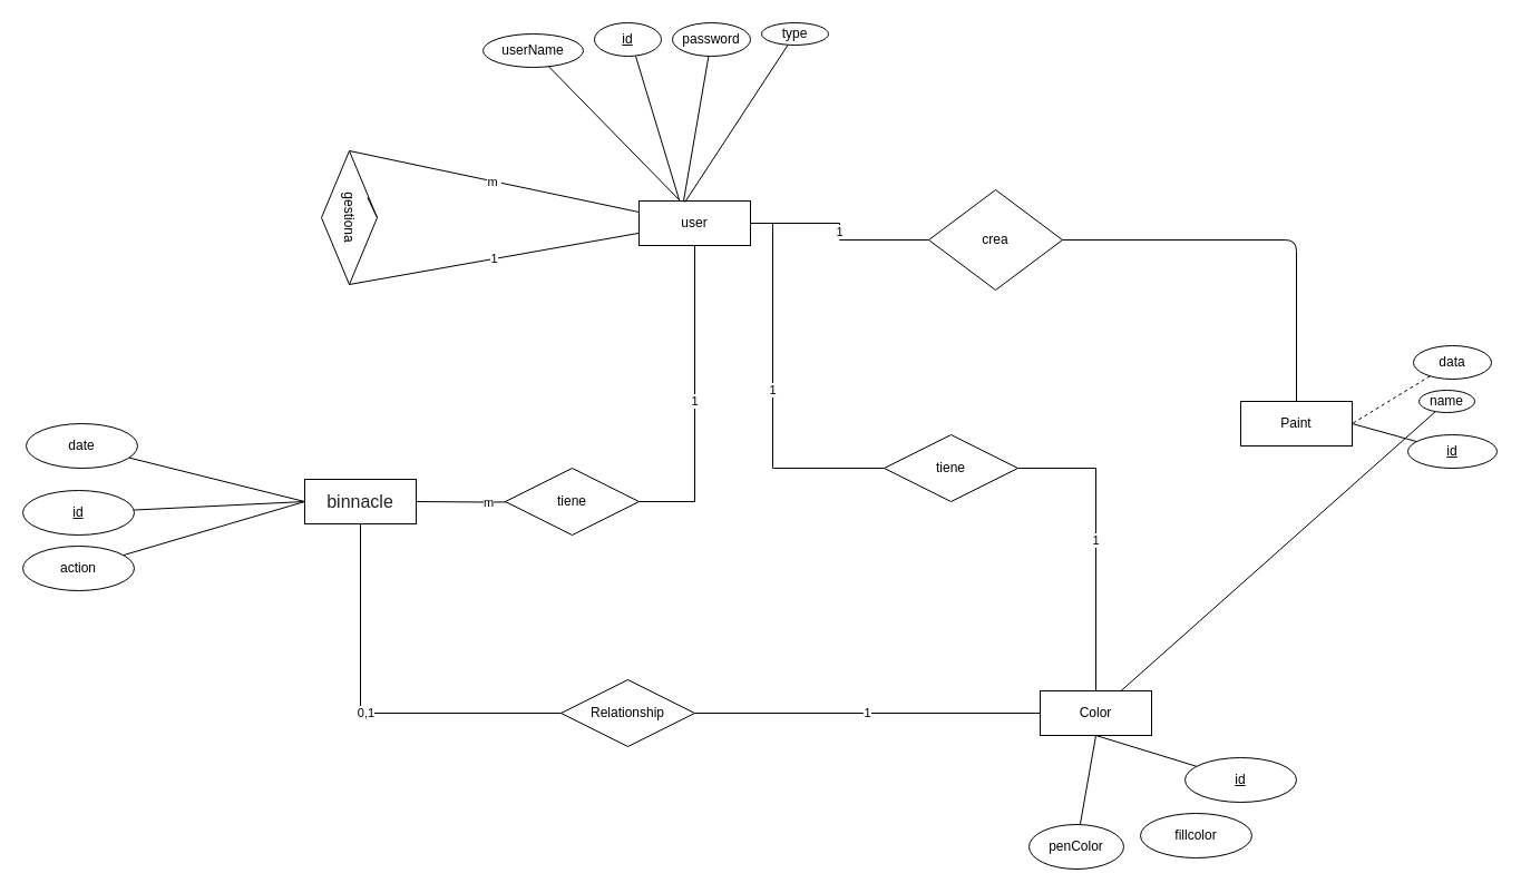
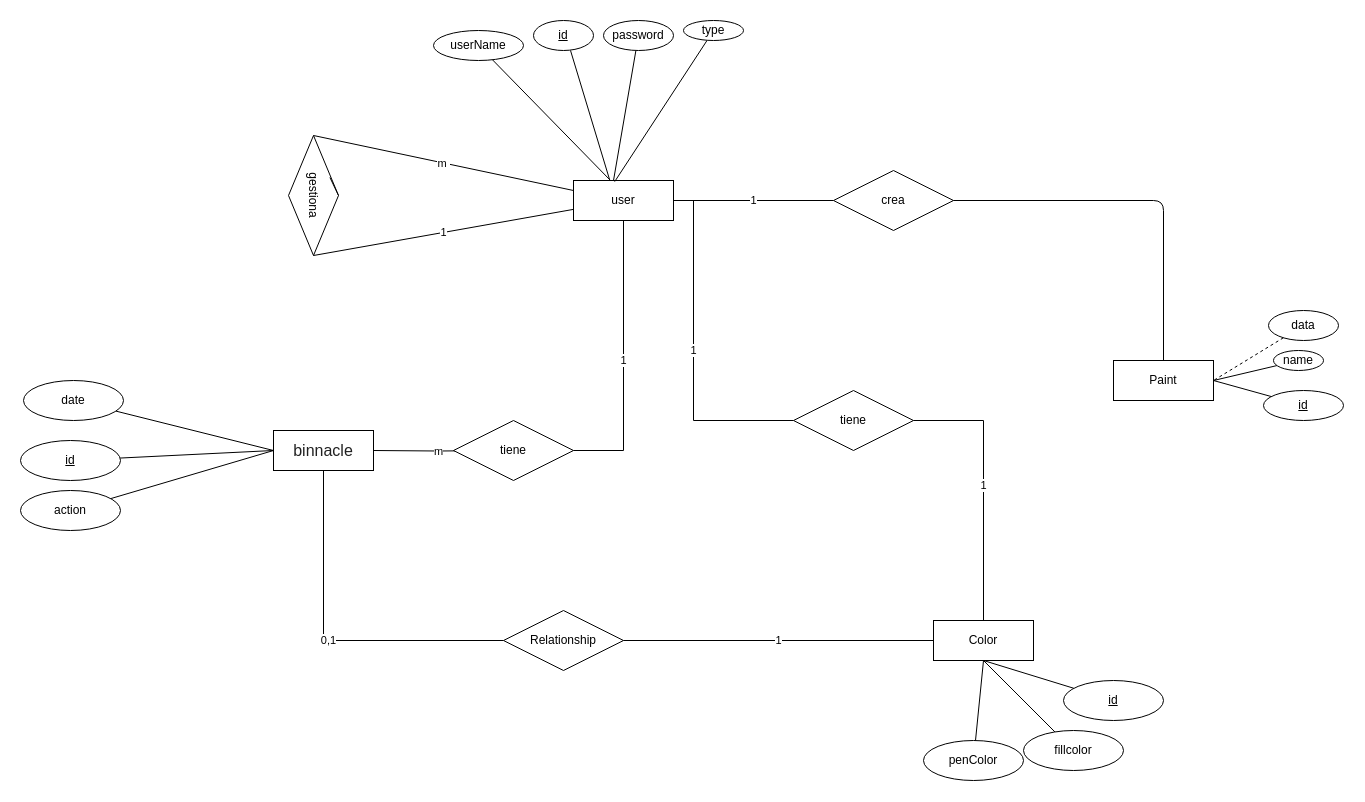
  <mxCell id="0" />
  <mxCell id="1" parent="0" />
  <mxCell id="2" value="&lt;font style=&quot;vertical-align: inherit&quot;&gt;&lt;font style=&quot;vertical-align: inherit&quot;&gt;1&lt;/font&gt;&lt;/font&gt;" style="rounded=0;orthogonalLoop=1;jettySize=auto;html=1;endArrow=none;endFill=0;entryX=1;entryY=0.5;entryDx=0;entryDy=0;" parent="1" source="7" target="11" edge="1"><mxGeometry relative="1" as="geometry"><mxPoint x="623" as="targetPoint" y="350" /></mxGeometry></mxCell>
  <mxCell id="3" value="&lt;font style=&quot;vertical-align: inherit&quot;&gt;&lt;font style=&quot;vertical-align: inherit&quot;&gt;1&lt;/font&gt;&lt;/font&gt;" style="edgeStyle=orthogonalEdgeStyle;rounded=0;orthogonalLoop=1;jettySize=auto;html=1;entryX=0;entryY=0.5;entryDx=0;entryDy=0;endArrow=none;endFill=0;" parent="1" source="7" target="12" edge="1"><mxGeometry relative="1" as="geometry"><Array as="points" /></mxGeometry></mxCell>
  <mxCell id="4" style="rounded=0;orthogonalLoop=1;jettySize=auto;html=1;endArrow=none;endFill=0;exitX=0.374;exitY=0.01;exitDx=0;exitDy=0;exitPerimeter=0;" parent="1" source="7" target="17" edge="1"><mxGeometry relative="1" as="geometry" /></mxCell>
  <mxCell id="5" style="rounded=0;orthogonalLoop=1;jettySize=auto;html=1;endArrow=none;endFill=0;entryX=0.617;entryY=1;entryDx=0;entryDy=0;entryPerimeter=0;exitX=0.365;exitY=0.013;exitDx=0;exitDy=0;exitPerimeter=0;" parent="1" source="7" target="18" edge="1"><mxGeometry relative="1" as="geometry"><mxPoint x="663" y="100" as="targetPoint" /></mxGeometry></mxCell>
  <mxCell id="6" value="1" style="edgeStyle=orthogonalEdgeStyle;rounded=0;orthogonalLoop=1;jettySize=auto;html=1;entryX=0;entryY=0.5;entryDx=0;entryDy=0;endArrow=none;endFill=0;exitX=1;exitY=0.5;exitDx=0;exitDy=0;" edge="1" parent="1" source="7" target="45"><mxGeometry relative="1" as="geometry"><Array as="points"><mxPoint x="693" y="200" /><mxPoint x="693" y="420" /></Array></mxGeometry></mxCell>
  <mxCell id="7" value="user" style="whiteSpace=wrap;html=1;align=center;" parent="1" vertex="1"><mxGeometry x="573" y="180" width="100" height="40" as="geometry" /></mxCell>
  <mxCell id="8" value="&lt;font style=&quot;vertical-align: inherit&quot;&gt;&lt;font style=&quot;vertical-align: inherit&quot;&gt;1&lt;/font&gt;&lt;/font&gt;" style="edgeStyle=orthogonalEdgeStyle;rounded=0;orthogonalLoop=1;jettySize=auto;html=1;endArrow=none;endFill=0;exitX=0.5;exitY=1;exitDx=0;exitDy=0;entryX=1;entryY=0.5;entryDx=0;entryDy=0;" parent="1" source="7" target="16" edge="1"><mxGeometry relative="1" as="geometry"><mxPoint x="623" y="590" as="sourcePoint" /></mxGeometry></mxCell>
  <mxCell id="9" value="Paint" style="whiteSpace=wrap;html=1;align=center;" parent="1" vertex="1"><mxGeometry x="1113" y="360" width="100" height="40" as="geometry" /></mxCell>
  <mxCell id="10" value="&lt;font style=&quot;vertical-align: inherit&quot;&gt;&lt;font style=&quot;vertical-align: inherit&quot;&gt;&lt;font style=&quot;vertical-align: inherit&quot;&gt;&lt;font style=&quot;vertical-align: inherit&quot;&gt;m&amp;nbsp;&lt;/font&gt;&lt;/font&gt;&lt;/font&gt;&lt;/font&gt;" style="rounded=0;orthogonalLoop=1;jettySize=auto;html=1;endArrow=none;endFill=0;entryX=0;entryY=0.25;entryDx=0;entryDy=0;exitX=0;exitY=0.5;exitDx=0;exitDy=0;" parent="1" source="11" target="7" edge="1"><mxGeometry relative="1" as="geometry"><mxPoint x="318" y="150" as="sourcePoint" /></mxGeometry></mxCell>
  <mxCell id="11" value="gestiona" style="shape=rhombus;perimeter=rhombusPerimeter;whiteSpace=wrap;html=1;align=center;rotation=90;" parent="1" vertex="1"><mxGeometry x="253" y="170" width="120" height="50" as="geometry" /></mxCell>
- <mxCell id="12" value="crea" style="shape=rhombus;perimeter=rhombusPerimeter;whiteSpace=wrap;html=1;align=center;" parent="1" vertex="1"><mxGeometry x="833" y="170" width="120" height="90" as="geometry" /></mxCell>
+ <mxCell id="12" value="crea" style="shape=rhombus;perimeter=rhombusPerimeter;whiteSpace=wrap;html=1;align=center;" parent="1" vertex="1"><mxGeometry x="833" y="170" width="120" height="60" as="geometry" /></mxCell>
  <mxCell id="13" value="0,1" style="edgeStyle=orthogonalEdgeStyle;rounded=0;orthogonalLoop=1;jettySize=auto;html=1;endArrow=none;endFill=0;entryX=0;entryY=0.5;entryDx=0;entryDy=0;" edge="1" parent="1" source="14" target="47"><mxGeometry relative="1" as="geometry"><mxPoint x="323" y="530" as="targetPoint" /><Array as="points"><mxPoint x="323" y="640" /></Array></mxGeometry></mxCell>
  <mxCell id="14" value="&lt;span style=&quot;color: rgb(33 , 33 , 33) ; font-family: &amp;#34;poppins&amp;#34; , sans-serif ; font-size: 16px ; text-align: left ; background-color: rgb(255 , 255 , 255)&quot;&gt;binnacle&lt;/span&gt;" style="whiteSpace=wrap;html=1;align=center;" parent="1" vertex="1"><mxGeometry x="273" y="430" width="100" height="40" as="geometry" /></mxCell>
  <mxCell id="15" value="&lt;font style=&quot;vertical-align: inherit&quot;&gt;&lt;font style=&quot;vertical-align: inherit&quot;&gt;m&lt;/font&gt;&lt;/font&gt;" style="edgeStyle=orthogonalEdgeStyle;rounded=0;orthogonalLoop=1;jettySize=auto;html=1;entryX=1;entryY=0.5;entryDx=0;entryDy=0;endArrow=none;endFill=0;" parent="1" target="14" edge="1"><mxGeometry relative="1" as="geometry"><mxPoint x="503" y="450" as="sourcePoint" /></mxGeometry></mxCell>
  <mxCell id="16" value="tiene" style="shape=rhombus;perimeter=rhombusPerimeter;whiteSpace=wrap;html=1;align=center;" parent="1" vertex="1"><mxGeometry x="453" y="420" width="120" height="60" as="geometry" /></mxCell>
  <mxCell id="17" value="userName" style="ellipse;whiteSpace=wrap;html=1;" parent="1" vertex="1"><mxGeometry x="433" y="30" width="90" height="30" as="geometry" /></mxCell>
  <mxCell id="18" value="&lt;u&gt;id&lt;/u&gt;" style="ellipse;whiteSpace=wrap;html=1;" parent="1" vertex="1"><mxGeometry y="20" width="60" height="30" as="geometry" x="533" /></mxCell>
  <mxCell id="19" value="" style="endArrow=none;html=1;exitX=1;exitY=0.5;exitDx=0;exitDy=0;edgeStyle=orthogonalEdgeStyle;" parent="1" source="12" target="9" edge="1"><mxGeometry width="50" height="50" relative="1" as="geometry"><mxPoint x="723" y="470" as="sourcePoint" /><mxPoint x="773" y="420" as="targetPoint" /></mxGeometry></mxCell>
  <mxCell id="20" style="edgeStyle=none;rounded=0;orthogonalLoop=1;jettySize=auto;html=1;entryX=1;entryY=0.5;entryDx=0;entryDy=0;endArrow=none;endFill=0;dashed=1;" edge="1" parent="1" source="21" target="9"><mxGeometry relative="1" as="geometry" /></mxCell>
  <mxCell id="21" value="data" style="ellipse;whiteSpace=wrap;html=1;align=center;" vertex="1" parent="1"><mxGeometry x="1268" y="310" width="70" height="30" as="geometry" /></mxCell>
- <mxCell id="22" style="edgeStyle=none;rounded=0;orthogonalLoop=1;jettySize=auto;html=1;endArrow=none;endFill=0;" edge="1" parent="1" source="23" target="38"><mxGeometry relative="1" as="geometry" /></mxCell>
+ <mxCell id="22" style="edgeStyle=none;rounded=0;orthogonalLoop=1;jettySize=auto;html=1;entryX=1;entryY=0.5;entryDx=0;entryDy=0;endArrow=none;endFill=0;" edge="1" parent="1" source="23" target="9"><mxGeometry relative="1" as="geometry" /></mxCell>
  <mxCell id="23" value="name" style="ellipse;whiteSpace=wrap;html=1;align=center;" vertex="1" parent="1"><mxGeometry x="1273" y="350" width="50" height="20" as="geometry" /></mxCell>
  <mxCell id="24" style="edgeStyle=none;rounded=0;orthogonalLoop=1;jettySize=auto;html=1;entryX=1;entryY=0.5;entryDx=0;entryDy=0;endArrow=none;endFill=0;" edge="1" parent="1" source="25" target="9"><mxGeometry relative="1" as="geometry" /></mxCell>
  <mxCell id="25" value="id" style="ellipse;whiteSpace=wrap;html=1;align=center;fontStyle=4;" vertex="1" parent="1"><mxGeometry x="1263" y="390" width="80" height="30" as="geometry" /></mxCell>
  <mxCell id="26" style="edgeStyle=none;rounded=0;orthogonalLoop=1;jettySize=auto;html=1;entryX=0.4;entryY=0;entryDx=0;entryDy=0;entryPerimeter=0;endArrow=none;endFill=0;" edge="1" parent="1" source="27" target="7"><mxGeometry relative="1" as="geometry" /></mxCell>
  <mxCell id="27" value="password" style="ellipse;whiteSpace=wrap;html=1;" vertex="1" parent="1"><mxGeometry x="603" y="20" width="70" height="30" as="geometry" /></mxCell>
  <mxCell id="28" style="edgeStyle=none;rounded=0;orthogonalLoop=1;jettySize=auto;html=1;entryX=0;entryY=0.5;entryDx=0;entryDy=0;endArrow=none;endFill=0;" edge="1" parent="1" source="29" target="14"><mxGeometry relative="1" as="geometry" /></mxCell>
  <mxCell id="29" value="date" style="ellipse;whiteSpace=wrap;html=1;align=center;" vertex="1" parent="1"><mxGeometry x="23" y="380" width="100" height="40" as="geometry" /></mxCell>
  <mxCell id="30" style="edgeStyle=none;rounded=0;orthogonalLoop=1;jettySize=auto;html=1;entryX=0;entryY=0.5;entryDx=0;entryDy=0;endArrow=none;endFill=0;" edge="1" parent="1" source="31" target="14"><mxGeometry relative="1" as="geometry" /></mxCell>
  <mxCell id="31" value="id" style="ellipse;whiteSpace=wrap;html=1;align=center;fontStyle=4;" vertex="1" parent="1"><mxGeometry x="20" y="440" width="100" height="40" as="geometry" /></mxCell>
  <mxCell id="32" style="edgeStyle=none;rounded=0;orthogonalLoop=1;jettySize=auto;html=1;endArrow=none;endFill=0;" edge="1" parent="1" source="33"><mxGeometry relative="1" as="geometry"><mxPoint x="273" y="450" as="targetPoint" /></mxGeometry></mxCell>
  <mxCell id="33" value="action" style="ellipse;whiteSpace=wrap;html=1;align=center;" vertex="1" parent="1"><mxGeometry x="20" y="490" width="100" height="40" as="geometry" /></mxCell>
  <mxCell id="34" style="edgeStyle=none;rounded=0;orthogonalLoop=1;jettySize=auto;html=1;exitX=0.5;exitY=0;exitDx=0;exitDy=0;entryX=0.35;entryY=0.171;entryDx=0;entryDy=0;entryPerimeter=0;endArrow=none;endFill=0;" edge="1" parent="1" source="11" target="11"><mxGeometry relative="1" as="geometry" /></mxCell>
  <mxCell id="35" style="edgeStyle=none;rounded=0;orthogonalLoop=1;jettySize=auto;html=1;entryX=0.412;entryY=0.028;entryDx=0;entryDy=0;entryPerimeter=0;endArrow=none;endFill=0;" edge="1" parent="1" source="36" target="7"><mxGeometry relative="1" as="geometry" /></mxCell>
  <mxCell id="36" value="type" style="ellipse;whiteSpace=wrap;html=1;align=center;" vertex="1" parent="1"><mxGeometry x="683" y="20" width="60" height="20" as="geometry" /></mxCell>
  <mxCell id="37" style="edgeStyle=none;rounded=0;orthogonalLoop=1;jettySize=auto;html=1;endArrow=none;endFill=0;exitX=0.5;exitY=1;exitDx=0;exitDy=0;" edge="1" parent="1" source="38" target="43"><mxGeometry relative="1" as="geometry" /></mxCell>
  <mxCell id="38" value="Color" style="whiteSpace=wrap;html=1;align=center;" vertex="1" parent="1"><mxGeometry x="933" y="620" width="100" height="40" as="geometry" /></mxCell>
+ <mxCell id="39" style="edgeStyle=none;rounded=0;orthogonalLoop=1;jettySize=auto;html=1;endArrow=none;endFill=0;entryX=0.5;entryY=1;entryDx=0;entryDy=0;" edge="1" parent="1" source="40" target="38"><mxGeometry relative="1" as="geometry"><mxPoint x="982.49" y="669.553" as="targetPoint" /></mxGeometry></mxCell>
  <mxCell id="40" value="fillcolor" style="ellipse;whiteSpace=wrap;html=1;align=center;" vertex="1" parent="1"><mxGeometry x="1023" y="730" width="100" height="40" as="geometry" /></mxCell>
  <mxCell id="41" style="edgeStyle=none;rounded=0;orthogonalLoop=1;jettySize=auto;html=1;entryX=0.5;entryY=1;entryDx=0;entryDy=0;endArrow=none;endFill=0;" edge="1" parent="1" source="42" target="38"><mxGeometry relative="1" as="geometry"><mxPoint x="986.5" y="669.96" as="targetPoint" /></mxGeometry></mxCell>
- <mxCell id="42" value="penColor" style="ellipse;whiteSpace=wrap;html=1;align=center;" vertex="1" parent="1"><mxGeometry x="923" y="740" width="85" height="40" as="geometry" /></mxCell>
+ <mxCell id="42" value="penColor" style="ellipse;whiteSpace=wrap;html=1;align=center;" vertex="1" parent="1"><mxGeometry x="923" y="740" width="100" height="40" as="geometry" /></mxCell>
  <mxCell id="43" value="id" style="ellipse;whiteSpace=wrap;html=1;align=center;fontStyle=4;" vertex="1" parent="1"><mxGeometry x="1063" y="680" width="100" height="40" as="geometry" /></mxCell>
  <mxCell id="44" value="1" style="edgeStyle=orthogonalEdgeStyle;rounded=0;orthogonalLoop=1;jettySize=auto;html=1;entryX=0.5;entryY=0;entryDx=0;entryDy=0;endArrow=none;endFill=0;" edge="1" parent="1" source="45" target="38"><mxGeometry relative="1" as="geometry" /></mxCell>
  <mxCell id="45" value="tiene" style="shape=rhombus;perimeter=rhombusPerimeter;whiteSpace=wrap;html=1;align=center;" vertex="1" parent="1"><mxGeometry x="793" y="390" width="120" height="60" as="geometry" /></mxCell>
  <mxCell id="46" value="1" style="edgeStyle=orthogonalEdgeStyle;rounded=0;orthogonalLoop=1;jettySize=auto;html=1;endArrow=none;endFill=0;" edge="1" parent="1" source="47" target="38"><mxGeometry relative="1" as="geometry" /></mxCell>
  <mxCell id="47" value="Relationship" style="shape=rhombus;perimeter=rhombusPerimeter;whiteSpace=wrap;html=1;align=center;" vertex="1" parent="1"><mxGeometry x="503" y="610" width="120" height="60" as="geometry" /></mxCell>
